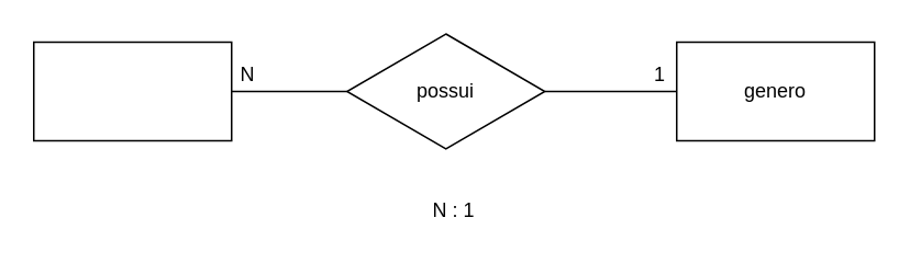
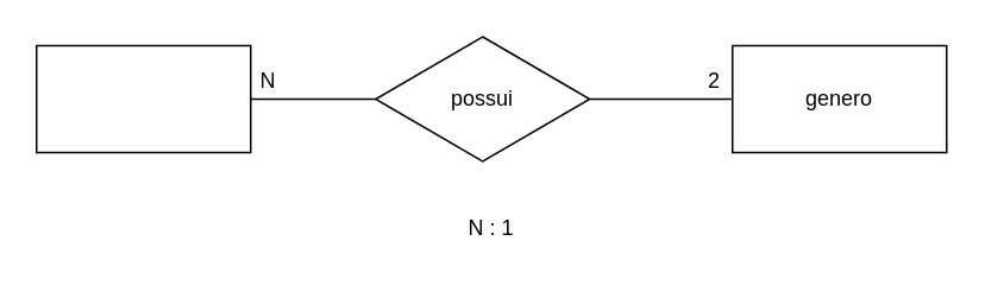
  <mxCell id="0" />
  <mxCell id="1" parent="0" />
  <mxCell id="2" value="" style="rounded=0;whiteSpace=wrap;html=1;" vertex="1" parent="1"><mxGeometry x="20" y="25" width="120" height="60" as="geometry" /></mxCell>
  <mxCell id="3" style="edgeStyle=orthogonalEdgeStyle;rounded=0;orthogonalLoop=1;jettySize=auto;html=1;exitX=0;exitY=0.5;exitDx=0;exitDy=0;entryX=1;entryY=0.5;entryDx=0;entryDy=0;endArrow=none;endFill=0;" edge="1" parent="1" source="5" target="2"><mxGeometry relative="1" as="geometry" /></mxCell>
  <mxCell id="4" style="edgeStyle=orthogonalEdgeStyle;rounded=0;orthogonalLoop=1;jettySize=auto;html=1;exitX=1;exitY=0.5;exitDx=0;exitDy=0;entryX=0;entryY=0.5;entryDx=0;entryDy=0;endArrow=none;endFill=0;" edge="1" parent="1" source="5" target="6"><mxGeometry relative="1" as="geometry" /></mxCell>
  <mxCell id="5" value="" style="rhombus;whiteSpace=wrap;html=1;" vertex="1" parent="1"><mxGeometry x="210" y="20" width="120" height="70" as="geometry" /></mxCell>
  <mxCell id="6" value="" style="rounded=0;whiteSpace=wrap;html=1;" vertex="1" parent="1"><mxGeometry x="410" y="25" width="120" height="60" as="geometry" /></mxCell>
  <mxCell id="7" value="&lt;div&gt;possui&lt;/div&gt;" style="text;html=1;strokeColor=none;fillColor=none;align=center;verticalAlign=middle;whiteSpace=wrap;rounded=0;" vertex="1" parent="1"><mxGeometry x="250" y="45" width="40" height="20" as="geometry" /></mxCell>
  <mxCell id="8" value="genero" style="text;html=1;strokeColor=none;fillColor=none;align=center;verticalAlign=middle;whiteSpace=wrap;rounded=0;" vertex="1" parent="1"><mxGeometry x="450" y="45" width="40" height="20" as="geometry" /></mxCell>
  <mxCell id="9" value="N" style="text;html=1;strokeColor=none;fillColor=none;align=center;verticalAlign=middle;whiteSpace=wrap;rounded=0;" vertex="1" parent="1"><mxGeometry x="130" y="35" width="40" height="20" as="geometry" /></mxCell>
- <mxCell id="10" value="1" style="text;html=1;strokeColor=none;fillColor=none;align=center;verticalAlign=middle;whiteSpace=wrap;rounded=0;" vertex="1" parent="1"><mxGeometry x="380" y="35" width="40" height="20" as="geometry" /></mxCell>
+ <mxCell id="10" value="2" style="text;html=1;strokeColor=none;fillColor=none;align=center;verticalAlign=middle;whiteSpace=wrap;rounded=0;" vertex="1" parent="1"><mxGeometry x="380" y="35" width="40" height="20" as="geometry" /></mxCell>
  <mxCell id="11" value="&lt;div&gt;N : 1&lt;/div&gt;&lt;div&gt;&lt;br&gt;&lt;/div&gt;" style="text;html=1;strokeColor=none;fillColor=none;align=center;verticalAlign=middle;whiteSpace=wrap;rounded=0;" vertex="1" parent="1"><mxGeometry x="255" y="125" width="40" height="20" as="geometry" /></mxCell>
